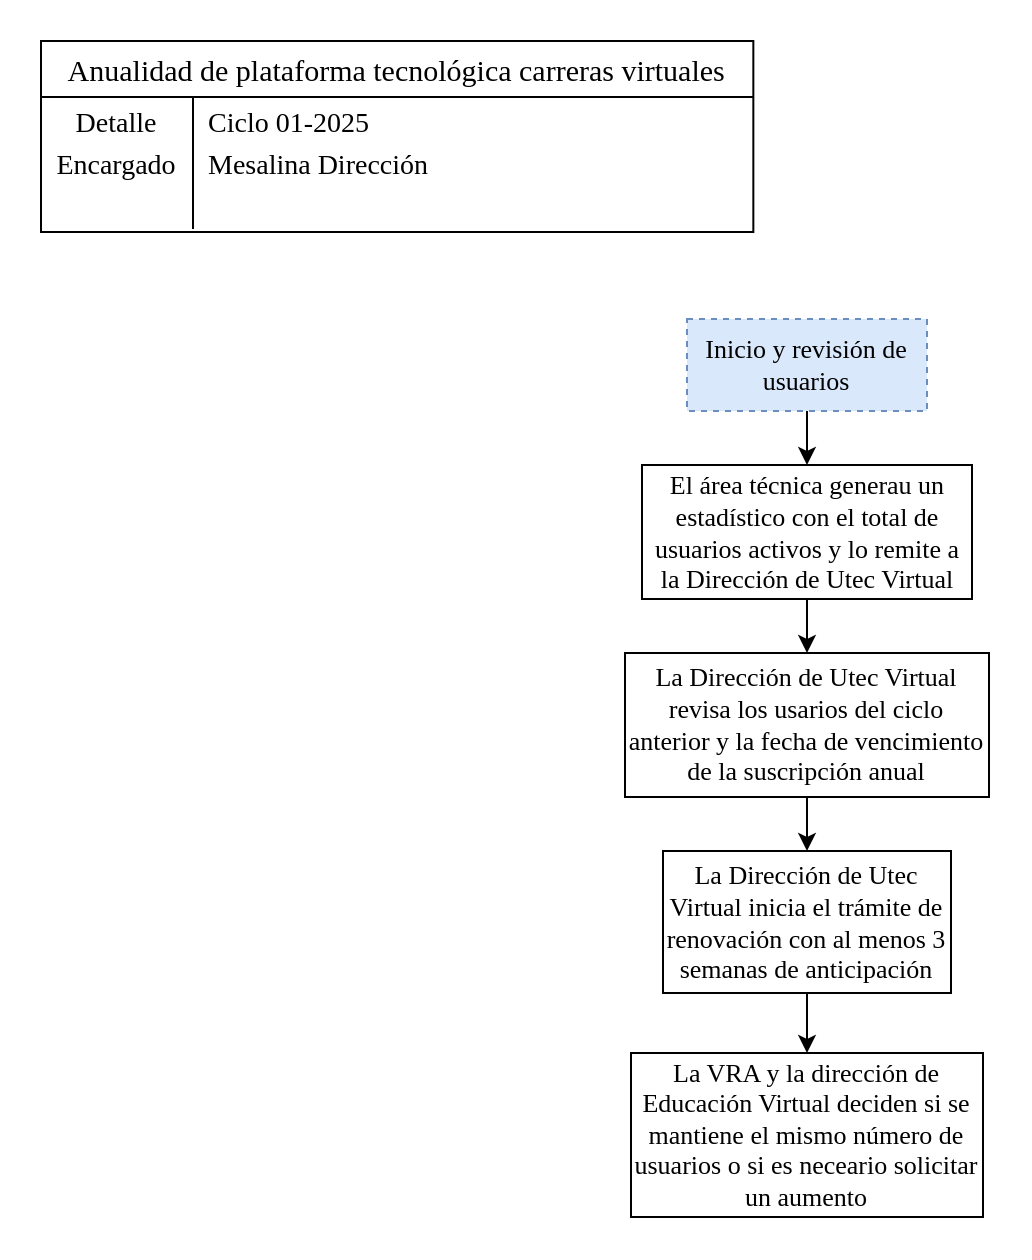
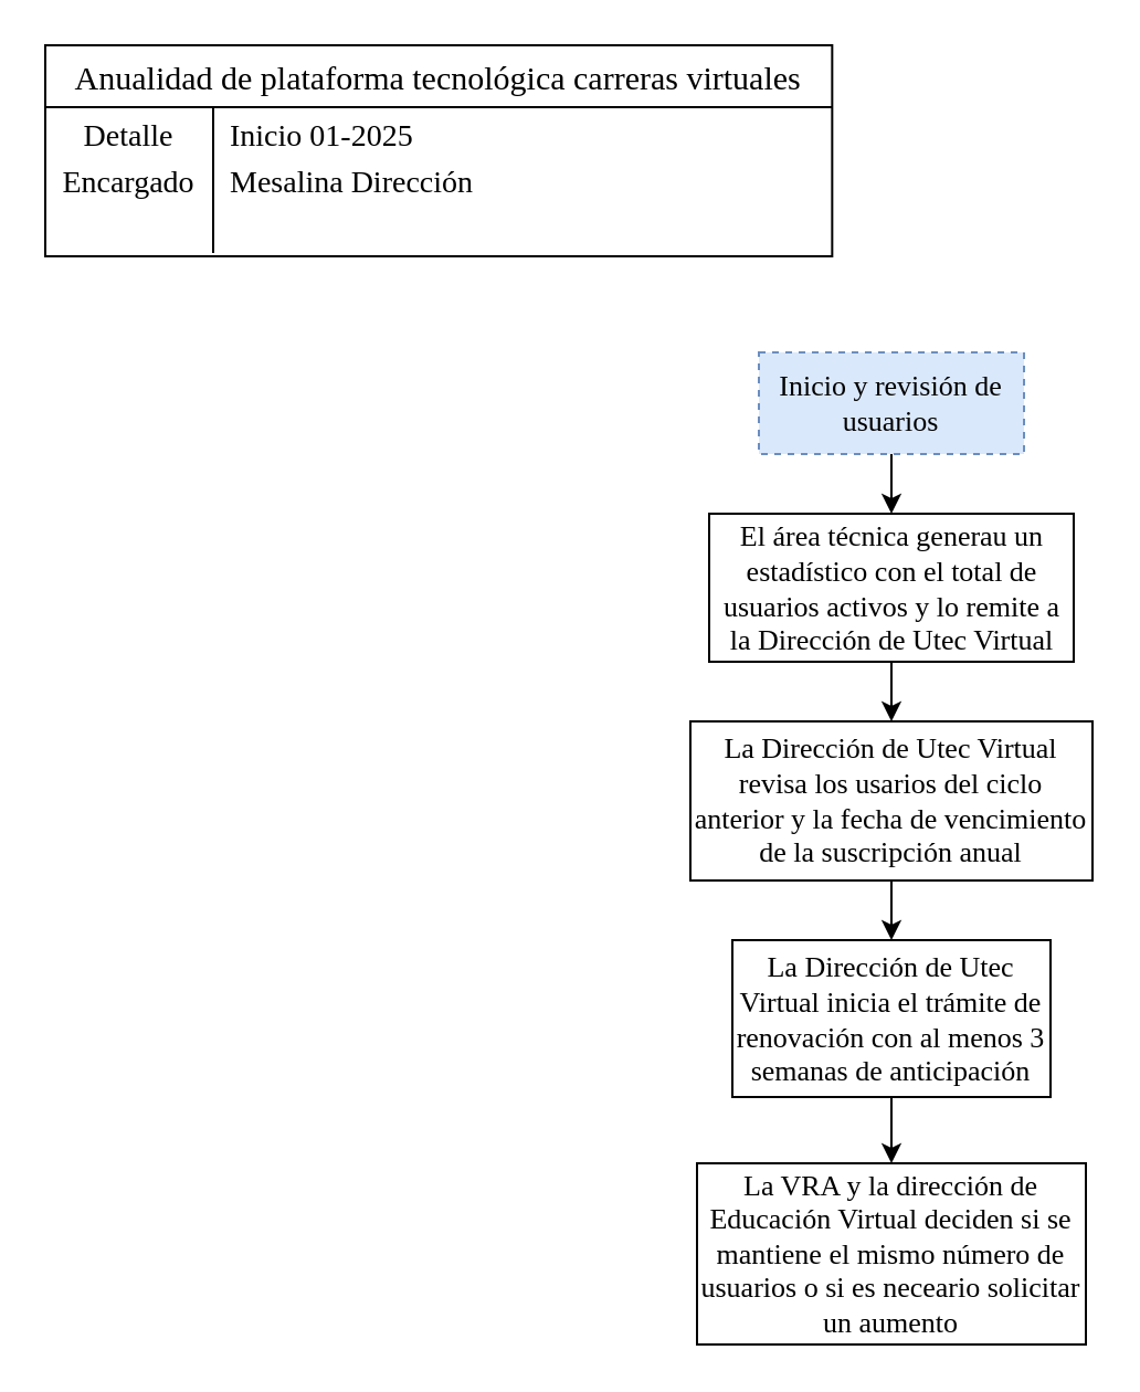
  <mxCell id="0" />
  <mxCell id="1" parent="0" />
  <mxCell id="2" value="Anualidad de plataforma tecnológica carreras virtuales" style="shape=table;startSize=28;container=1;collapsible=0;childLayout=tableLayout;fixedRows=1;rowLines=0;fontStyle=0;strokeColor=default;fontSize=15;fontFamily=Times New Roman;" vertex="1" parent="1"><mxGeometry x="20" y="20" width="356.165" height="95.483" as="geometry" /></mxCell>
  <mxCell id="3" value="" style="shape=tableRow;horizontal=0;startSize=0;swimlaneHead=0;swimlaneBody=0;top=0;left=0;bottom=0;right=0;collapsible=0;dropTarget=0;fillColor=none;points=[[0,0.5],[1,0.5]];portConstraint=eastwest;strokeColor=inherit;fontSize=16;fontFamily=Times New Roman;" vertex="1" parent="2"><mxGeometry y="28" width="356.165" height="20" as="geometry" /></mxCell>
  <mxCell id="4" value="&lt;font style=&quot;font-size: 14px;&quot;&gt;Detalle&lt;/font&gt;&lt;div&gt;&lt;br&gt;&lt;/div&gt;" style="shape=partialRectangle;html=1;whiteSpace=wrap;connectable=0;fillColor=none;top=0;left=0;bottom=0;right=0;overflow=hidden;pointerEvents=1;strokeColor=inherit;fontSize=16;fontFamily=Times New Roman;" vertex="1" parent="3"><mxGeometry width="76" height="20" as="geometry"><mxRectangle width="76" height="20" as="alternateBounds" /></mxGeometry></mxCell>
- <mxCell id="5" value="&lt;font style=&quot;font-size: 14px;&quot;&gt;Ciclo 01-2025&lt;/font&gt;" style="shape=partialRectangle;html=1;whiteSpace=wrap;connectable=0;fillColor=none;top=0;left=0;bottom=0;right=0;align=left;spacingLeft=6;overflow=hidden;strokeColor=inherit;fontSize=16;fontFamily=Times New Roman;" vertex="1" parent="3"><mxGeometry x="76" width="280" height="20" as="geometry"><mxRectangle width="280" height="20" as="alternateBounds" /></mxGeometry></mxCell>
+ <mxCell id="5" value="&lt;font style=&quot;font-size: 14px;&quot;&gt;Inicio 01-2025&lt;/font&gt;" style="shape=partialRectangle;html=1;whiteSpace=wrap;connectable=0;fillColor=none;top=0;left=0;bottom=0;right=0;align=left;spacingLeft=6;overflow=hidden;strokeColor=inherit;fontSize=16;fontFamily=Times New Roman;" vertex="1" parent="3"><mxGeometry x="76" width="280" height="20" as="geometry"><mxRectangle width="280" height="20" as="alternateBounds" /></mxGeometry></mxCell>
  <mxCell id="6" value="" style="shape=tableRow;horizontal=0;startSize=0;swimlaneHead=0;swimlaneBody=0;top=0;left=0;bottom=0;right=0;collapsible=0;dropTarget=0;fillColor=none;points=[[0,0.5],[1,0.5]];portConstraint=eastwest;strokeColor=inherit;fontSize=16;fontFamily=Times New Roman;" vertex="1" parent="2"><mxGeometry y="48" width="356.165" height="26" as="geometry" /></mxCell>
  <mxCell id="7" value="&lt;font style=&quot;font-size: 14px;&quot;&gt;Encargado&lt;/font&gt;" style="shape=partialRectangle;html=1;whiteSpace=wrap;connectable=0;fillColor=none;top=0;left=0;bottom=0;right=0;overflow=hidden;strokeColor=inherit;fontSize=16;fontFamily=Times New Roman;" vertex="1" parent="6"><mxGeometry width="76" height="26" as="geometry"><mxRectangle width="76" height="26" as="alternateBounds" /></mxGeometry></mxCell>
  <mxCell id="8" value="&lt;span style=&quot;font-size: 14px;&quot;&gt;Mesalina Dirección&lt;/span&gt;" style="shape=partialRectangle;html=1;whiteSpace=wrap;connectable=0;fillColor=none;top=0;left=0;bottom=0;right=0;align=left;spacingLeft=6;overflow=hidden;strokeColor=inherit;fontSize=16;fontFamily=Times New Roman;" vertex="1" parent="6"><mxGeometry x="76" width="280" height="26" as="geometry"><mxRectangle width="280" height="26" as="alternateBounds" /></mxGeometry></mxCell>
  <mxCell id="9" value="" style="shape=tableRow;horizontal=0;startSize=0;swimlaneHead=0;swimlaneBody=0;top=0;left=0;bottom=0;right=0;collapsible=0;dropTarget=0;fillColor=none;points=[[0,0.5],[1,0.5]];portConstraint=eastwest;strokeColor=inherit;fontSize=16;fontFamily=Times New Roman;" vertex="1" parent="2"><mxGeometry y="74" width="356.165" height="20" as="geometry" /></mxCell>
  <mxCell id="10" value="" style="shape=partialRectangle;html=1;whiteSpace=wrap;connectable=0;fillColor=none;top=0;left=0;bottom=0;right=0;overflow=hidden;strokeColor=inherit;fontSize=16;fontFamily=Times New Roman;" vertex="1" parent="9"><mxGeometry width="76" height="20" as="geometry"><mxRectangle width="76" height="20" as="alternateBounds" /></mxGeometry></mxCell>
  <mxCell id="11" value="" style="shape=partialRectangle;html=1;whiteSpace=wrap;connectable=0;fillColor=none;top=0;left=0;bottom=0;right=0;align=left;spacingLeft=6;overflow=hidden;strokeColor=inherit;fontSize=16;fontFamily=Times New Roman;" vertex="1" parent="9"><mxGeometry x="76" width="280" height="20" as="geometry"><mxRectangle width="280" height="20" as="alternateBounds" /></mxGeometry></mxCell>
  <mxCell id="12" value="" style="edgeStyle=orthogonalEdgeStyle;rounded=0;orthogonalLoop=1;jettySize=auto;html=1;" edge="1" parent="1" source="13" target="15"><mxGeometry relative="1" as="geometry" /></mxCell>
  <mxCell id="13" value="Inicio y revisión de usuarios" style="rounded=0;whiteSpace=wrap;html=1;fontFamily=Times New Roman;fontSize=13;fillColor=#dae8fc;strokeColor=#6c8ebf;dashed=1;" vertex="1" parent="1"><mxGeometry x="343" y="159" width="120" height="46" as="geometry" /></mxCell>
  <mxCell id="14" value="" style="edgeStyle=orthogonalEdgeStyle;rounded=0;orthogonalLoop=1;jettySize=auto;html=1;" edge="1" parent="1" source="15" target="17"><mxGeometry relative="1" as="geometry" /></mxCell>
  <mxCell id="15" value="El área técnica generau un estadístico con el total de usuarios activos y lo remite a la Dirección de Utec Virtual" style="whiteSpace=wrap;html=1;fontSize=13;fontFamily=Times New Roman;rounded=0;" vertex="1" parent="1"><mxGeometry x="320.5" y="232" width="165" height="67" as="geometry" /></mxCell>
  <mxCell id="16" value="" style="edgeStyle=orthogonalEdgeStyle;rounded=0;orthogonalLoop=1;jettySize=auto;html=1;" edge="1" parent="1" source="17" target="19"><mxGeometry relative="1" as="geometry" /></mxCell>
  <mxCell id="17" value="La Dirección de Utec Virtual revisa los usarios del ciclo anterior y la fecha de vencimiento de la suscripción anual" style="whiteSpace=wrap;html=1;fontSize=13;fontFamily=Times New Roman;rounded=0;" vertex="1" parent="1"><mxGeometry x="312" y="326" width="182" height="72" as="geometry" /></mxCell>
  <mxCell id="18" value="" style="edgeStyle=orthogonalEdgeStyle;rounded=0;orthogonalLoop=1;jettySize=auto;html=1;" edge="1" parent="1" source="19" target="20"><mxGeometry relative="1" as="geometry" /></mxCell>
  <mxCell id="19" value="La Dirección de Utec Virtual inicia el trámite de renovación con al menos 3 semanas de anticipación" style="whiteSpace=wrap;html=1;fontSize=13;fontFamily=Times New Roman;rounded=0;" vertex="1" parent="1"><mxGeometry x="331" y="425" width="144" height="71" as="geometry" /></mxCell>
  <mxCell id="20" value="La VRA y la dirección de Educación Virtual deciden si se mantiene el mismo número de usuarios o si es neceario solicitar un aumento" style="whiteSpace=wrap;html=1;fontSize=13;fontFamily=Times New Roman;rounded=0;" vertex="1" parent="1"><mxGeometry x="315" y="526" width="176" height="82" as="geometry" /></mxCell>
